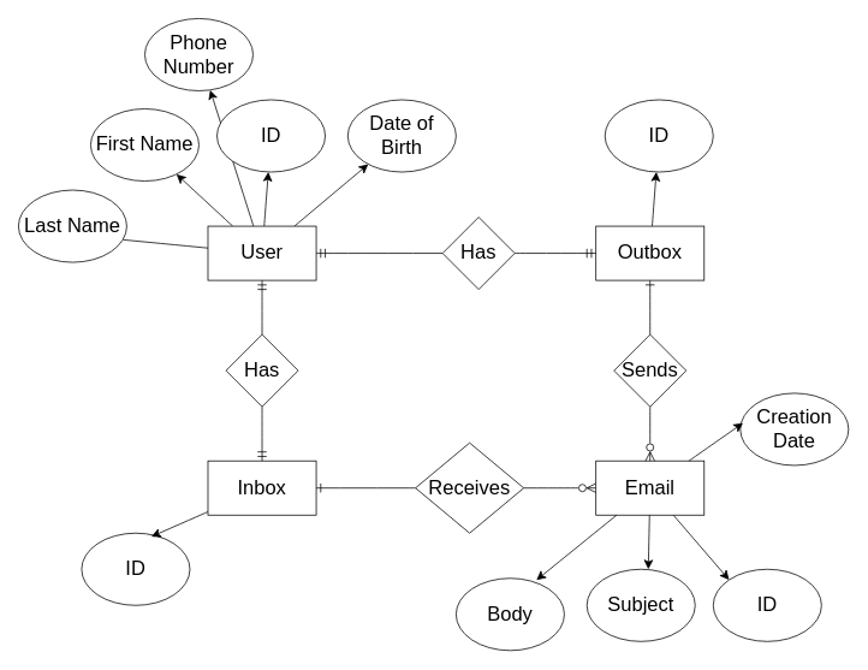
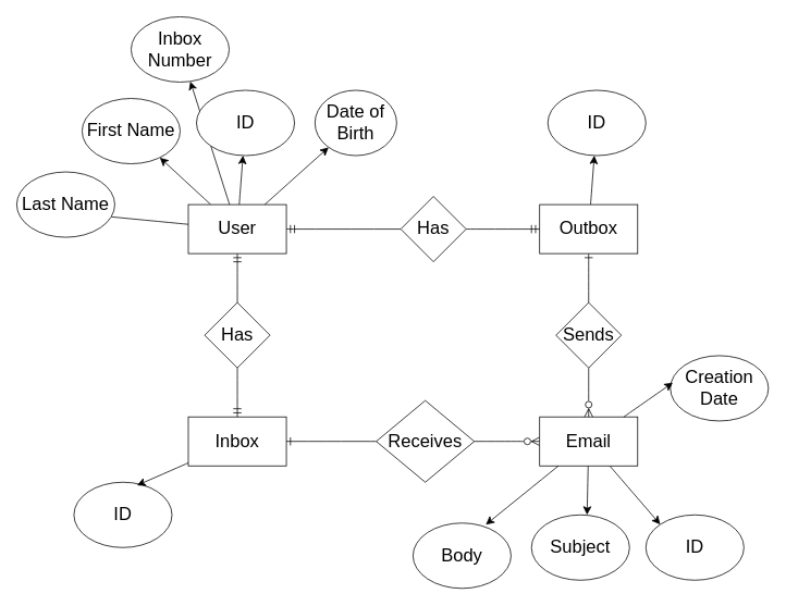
  <mxCell id="0" />
  <mxCell id="1" parent="0" />
  <mxCell id="2" value="" style="edgeStyle=none;curved=1;rounded=0;orthogonalLoop=1;jettySize=auto;html=1;fontSize=12;startSize=8;endSize=8;" edge="1" parent="1" source="8" target="16"><mxGeometry relative="1" as="geometry" /></mxCell>
  <mxCell id="3" style="edgeStyle=none;curved=1;rounded=0;orthogonalLoop=1;jettySize=auto;html=1;fontSize=12;startSize=8;endSize=8;" edge="1" parent="1" source="8" target="20"><mxGeometry relative="1" as="geometry" /></mxCell>
  <mxCell id="4" style="edgeStyle=none;curved=1;rounded=0;orthogonalLoop=1;jettySize=auto;html=1;fontSize=12;startSize=8;endSize=8;" edge="1" parent="1" source="8" target="19"><mxGeometry relative="1" as="geometry" /></mxCell>
  <mxCell id="5" style="edgeStyle=none;curved=1;rounded=0;orthogonalLoop=1;jettySize=auto;html=1;fontSize=12;startSize=8;endSize=8;" edge="1" parent="1" source="8" target="17"><mxGeometry relative="1" as="geometry" /></mxCell>
  <mxCell id="6" value="" style="edgeStyle=none;curved=1;rounded=0;orthogonalLoop=1;jettySize=auto;html=1;fontSize=12;startSize=8;endSize=8;endArrow=none;endFill=0;startFill=0;startArrow=ERmandOne;" edge="1" parent="1" source="8" target="33"><mxGeometry relative="1" as="geometry" /></mxCell>
  <mxCell id="7" value="" style="edgeStyle=none;curved=1;rounded=0;orthogonalLoop=1;jettySize=auto;html=1;fontSize=12;startSize=8;endSize=8;endArrow=none;endFill=0;startArrow=ERmandOne;startFill=0;" edge="1" parent="1" source="8" target="39"><mxGeometry relative="1" as="geometry" /></mxCell>
  <mxCell id="8" value="User" style="rounded=0;whiteSpace=wrap;html=1;fontSize=22;" vertex="1" parent="1"><mxGeometry x="230" y="250" width="120" height="60" as="geometry" /></mxCell>
  <mxCell id="9" value="Inbox" style="rounded=0;whiteSpace=wrap;html=1;fontSize=22;" vertex="1" parent="1"><mxGeometry x="230" y="510" width="120" height="60" as="geometry" /></mxCell>
  <mxCell id="10" value="" style="edgeStyle=none;curved=1;rounded=0;orthogonalLoop=1;jettySize=auto;html=1;fontSize=12;startSize=8;endSize=8;" edge="1" parent="1" source="12" target="22"><mxGeometry relative="1" as="geometry" /></mxCell>
  <mxCell id="11" value="" style="edgeStyle=none;curved=1;rounded=0;orthogonalLoop=1;jettySize=auto;html=1;fontSize=12;startSize=8;endSize=8;endArrow=none;endFill=0;startArrow=ERone;startFill=0;" edge="1" parent="1" source="12" target="37"><mxGeometry relative="1" as="geometry" /></mxCell>
  <mxCell id="12" value="Outbox" style="rounded=0;whiteSpace=wrap;html=1;fontSize=22;" vertex="1" parent="1"><mxGeometry x="660" y="250" width="120" height="60" as="geometry" /></mxCell>
  <mxCell id="13" value="" style="edgeStyle=none;curved=1;rounded=0;orthogonalLoop=1;jettySize=auto;html=1;fontSize=12;startSize=8;endSize=8;startArrow=ERzeroToMany;startFill=0;endArrow=none;" edge="1" parent="1" source="15" target="35"><mxGeometry relative="1" as="geometry" /></mxCell>
  <mxCell id="14" style="edgeStyle=none;curved=1;rounded=0;orthogonalLoop=1;jettySize=auto;html=1;entryX=0;entryY=0;entryDx=0;entryDy=0;fontSize=12;startSize=8;endSize=8;" edge="1" parent="1" source="15" target="24"><mxGeometry relative="1" as="geometry" /></mxCell>
  <mxCell id="15" value="Email" style="rounded=0;whiteSpace=wrap;html=1;fontSize=22;" vertex="1" parent="1"><mxGeometry x="660" y="510" width="120" height="60" as="geometry" /></mxCell>
  <mxCell id="16" value="ID" style="ellipse;whiteSpace=wrap;html=1;fontSize=22;" vertex="1" parent="1"><mxGeometry x="240" y="110" width="120" height="80" as="geometry" /></mxCell>
  <mxCell id="17" value="First Name" style="ellipse;whiteSpace=wrap;html=1;fontSize=22;" vertex="1" parent="1"><mxGeometry x="100" y="120" width="120" height="80" as="geometry" /></mxCell>
  <mxCell id="18" value="Last Name" style="ellipse;whiteSpace=wrap;html=1;fontSize=22;" vertex="1" parent="1"><mxGeometry x="20" y="210" width="120" height="80" as="geometry" /></mxCell>
- <mxCell id="19" value="Phone Number" style="ellipse;whiteSpace=wrap;html=1;fontSize=22;" vertex="1" parent="1"><mxGeometry x="160" y="20" width="120" height="80" as="geometry" /></mxCell>
- <mxCell id="20" value="Date of Birth" style="ellipse;whiteSpace=wrap;html=1;fontSize=22;" vertex="1" parent="1"><mxGeometry x="385" y="110" width="120" height="80" as="geometry" /></mxCell>
+ <mxCell id="19" value="Inbox Number" style="ellipse;whiteSpace=wrap;html=1;fontSize=22;" vertex="1" parent="1"><mxGeometry x="160" y="20" width="120" height="80" as="geometry" /></mxCell>
+ <mxCell id="20" value="Date of Birth" style="ellipse;whiteSpace=wrap;html=1;fontSize=22;" vertex="1" parent="1"><mxGeometry x="385" y="110" width="100" height="80" as="geometry" /></mxCell>
  <mxCell id="21" style="edgeStyle=none;curved=1;rounded=0;orthogonalLoop=1;jettySize=auto;html=1;entryX=0.967;entryY=0.688;entryDx=0;entryDy=0;entryPerimeter=0;fontSize=12;startSize=8;endSize=8;endArrow=none;" edge="1" parent="1" source="8" target="18"><mxGeometry relative="1" as="geometry" /></mxCell>
  <mxCell id="22" value="ID" style="ellipse;whiteSpace=wrap;html=1;fontSize=22;" vertex="1" parent="1"><mxGeometry x="670" y="110" width="120" height="80" as="geometry" /></mxCell>
  <mxCell id="23" value="ID" style="ellipse;whiteSpace=wrap;html=1;fontSize=22;" vertex="1" parent="1"><mxGeometry x="90" y="590" width="120" height="80" as="geometry" /></mxCell>
  <mxCell id="24" value="ID" style="ellipse;whiteSpace=wrap;html=1;fontSize=22;" vertex="1" parent="1"><mxGeometry x="790" y="630" width="120" height="80" as="geometry" /></mxCell>
  <mxCell id="25" value="Subject" style="ellipse;whiteSpace=wrap;html=1;fontSize=22;" vertex="1" parent="1"><mxGeometry x="650" y="630" width="120" height="80" as="geometry" /></mxCell>
  <mxCell id="26" value="Body" style="ellipse;whiteSpace=wrap;html=1;fontSize=22;" vertex="1" parent="1"><mxGeometry x="505" y="640" width="120" height="80" as="geometry" /></mxCell>
  <mxCell id="27" value="Creation Date" style="ellipse;whiteSpace=wrap;html=1;fontSize=22;" vertex="1" parent="1"><mxGeometry x="820" y="435" width="120" height="80" as="geometry" /></mxCell>
  <mxCell id="28" style="edgeStyle=none;curved=1;rounded=0;orthogonalLoop=1;jettySize=auto;html=1;entryX=0.025;entryY=0.413;entryDx=0;entryDy=0;entryPerimeter=0;fontSize=12;startSize=8;endSize=8;" edge="1" parent="1" source="15" target="27"><mxGeometry relative="1" as="geometry" /></mxCell>
  <mxCell id="29" style="edgeStyle=none;curved=1;rounded=0;orthogonalLoop=1;jettySize=auto;html=1;entryX=0.567;entryY=0;entryDx=0;entryDy=0;entryPerimeter=0;fontSize=12;startSize=8;endSize=8;" edge="1" parent="1" source="15" target="25"><mxGeometry relative="1" as="geometry" /></mxCell>
  <mxCell id="30" style="edgeStyle=none;curved=1;rounded=0;orthogonalLoop=1;jettySize=auto;html=1;entryX=0.742;entryY=0.025;entryDx=0;entryDy=0;entryPerimeter=0;fontSize=12;startSize=8;endSize=8;" edge="1" parent="1" source="15" target="26"><mxGeometry relative="1" as="geometry" /></mxCell>
  <mxCell id="31" style="edgeStyle=none;curved=1;rounded=0;orthogonalLoop=1;jettySize=auto;html=1;entryX=0.644;entryY=0.048;entryDx=0;entryDy=0;entryPerimeter=0;fontSize=12;startSize=8;endSize=8;" edge="1" parent="1" source="9" target="23"><mxGeometry relative="1" as="geometry" /></mxCell>
  <mxCell id="32" value="" style="edgeStyle=none;curved=1;rounded=0;orthogonalLoop=1;jettySize=auto;html=1;fontSize=12;startSize=8;endSize=8;endArrow=ERmandOne;endFill=0;" edge="1" parent="1" source="33" target="9"><mxGeometry relative="1" as="geometry" /></mxCell>
  <mxCell id="33" value="Has" style="rhombus;whiteSpace=wrap;html=1;fontSize=22;" vertex="1" parent="1"><mxGeometry x="250" y="370" width="80" height="80" as="geometry" /></mxCell>
  <mxCell id="34" value="" style="edgeStyle=none;curved=1;rounded=0;orthogonalLoop=1;jettySize=auto;html=1;fontSize=12;startSize=8;endSize=8;endArrow=ERone;endFill=0;" edge="1" parent="1" source="35" target="9"><mxGeometry relative="1" as="geometry" /></mxCell>
  <mxCell id="35" value="Receives" style="rhombus;whiteSpace=wrap;html=1;fontSize=22;" vertex="1" parent="1"><mxGeometry x="460" y="490" width="120" height="100" as="geometry" /></mxCell>
  <mxCell id="36" value="" style="edgeStyle=none;curved=1;rounded=0;orthogonalLoop=1;jettySize=auto;html=1;fontSize=12;startSize=8;endSize=8;endArrow=ERzeroToMany;endFill=0;" edge="1" parent="1" source="37" target="15"><mxGeometry relative="1" as="geometry" /></mxCell>
  <mxCell id="37" value="Sends" style="rhombus;whiteSpace=wrap;html=1;fontSize=22;" vertex="1" parent="1"><mxGeometry x="680" y="370" width="80" height="80" as="geometry" /></mxCell>
  <mxCell id="38" value="" style="edgeStyle=none;curved=1;rounded=0;orthogonalLoop=1;jettySize=auto;html=1;fontSize=12;startSize=8;endSize=8;startArrow=none;startFill=0;endArrow=ERmandOne;endFill=0;" edge="1" parent="1" source="39" target="12"><mxGeometry relative="1" as="geometry" /></mxCell>
  <mxCell id="39" value="Has" style="rhombus;whiteSpace=wrap;html=1;fontSize=22;" vertex="1" parent="1"><mxGeometry x="490" y="240" width="80" height="80" as="geometry" /></mxCell>
